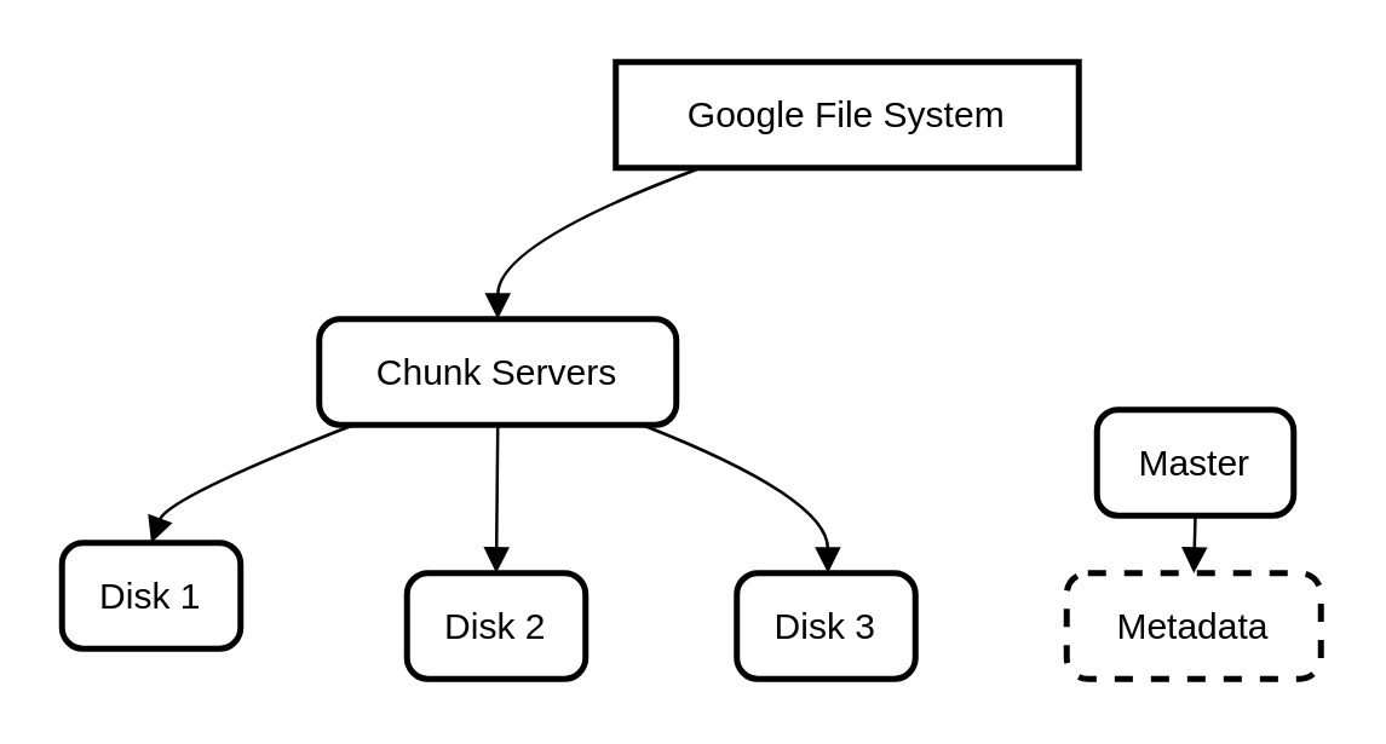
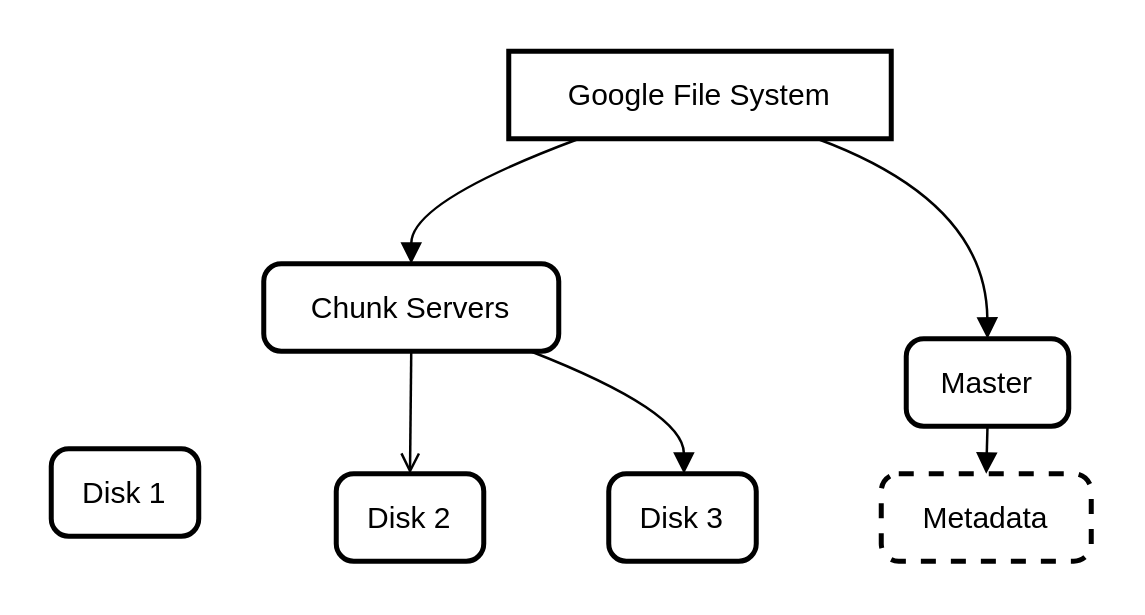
  <mxCell id="0" />
  <mxCell id="1" parent="0" />
  <mxCell id="2" value="Google File System" style="whiteSpace=wrap;strokeWidth=2;" vertex="1" parent="1"><mxGeometry x="203" width="153" height="35" as="geometry" y="20" /></mxCell>
  <mxCell id="3" value="Chunk Servers" style="rounded=1;absoluteArcSize=1;arcSize=14;whiteSpace=wrap;strokeWidth=2;" vertex="1" parent="1"><mxGeometry x="105" y="105" width="118" height="35" as="geometry" /></mxCell>
  <mxCell id="4" value="Master" style="rounded=1;absoluteArcSize=1;arcSize=14;whiteSpace=wrap;strokeWidth=2;" vertex="1" parent="1"><mxGeometry x="362" y="135" width="65" height="35" as="geometry" /></mxCell>
  <mxCell id="5" value="Disk 1" style="rounded=1;absoluteArcSize=1;arcSize=14;whiteSpace=wrap;strokeWidth=2;" vertex="1" parent="1"><mxGeometry x="20" y="179" width="59" height="35" as="geometry" /></mxCell>
  <mxCell id="6" value="Disk 2" style="rounded=1;absoluteArcSize=1;arcSize=14;whiteSpace=wrap;strokeWidth=2;" vertex="1" parent="1"><mxGeometry x="134" y="189" width="59" height="35" as="geometry" /></mxCell>
  <mxCell id="7" value="Disk 3" style="rounded=1;absoluteArcSize=1;arcSize=14;whiteSpace=wrap;strokeWidth=2;" vertex="1" parent="1"><mxGeometry x="243" y="189" width="59" height="35" as="geometry" /></mxCell>
  <mxCell id="8" value="Metadata" style="rounded=1;absoluteArcSize=1;arcSize=14;whiteSpace=wrap;strokeWidth=2;dashed=1;" vertex="1" parent="1"><mxGeometry x="352" y="189" width="84" height="35" as="geometry" /></mxCell>
  <mxCell id="9" value="" style="curved=1;startArrow=none;endArrow=block;exitX=0.19;exitY=0.99;entryX=0.5;entryY=-0.01;" edge="1" parent="1" source="2" target="3"><mxGeometry relative="1" as="geometry"><Array as="points"><mxPoint x="164" y="80" /></Array></mxGeometry></mxCell>
- <mxCell id="11" value="" style="curved=1;startArrow=none;endArrow=block;exitX=0.12;exitY=0.97;entryX=0.5;entryY=0;" edge="1" parent="1" source="3" target="5"><mxGeometry relative="1" as="geometry"><Array as="points"><mxPoint x="55" y="164" /></Array></mxGeometry></mxCell>
- <mxCell id="12" value="" style="curved=1;startArrow=none;endArrow=block;exitX=0.5;exitY=0.97;entryX=0.5;entryY=0;" edge="1" parent="1" source="3" target="6"><mxGeometry relative="1" as="geometry"><Array as="points" /></mxGeometry></mxCell>
+ <mxCell id="10" value="" style="curved=1;startArrow=none;endArrow=block;exitX=0.8;exitY=0.99;entryX=0.5;entryY=-0.01;" edge="1" parent="1" source="2" target="4"><mxGeometry relative="1" as="geometry"><Array as="points"><mxPoint x="394" y="80" /></Array></mxGeometry></mxCell>
+ <mxCell id="12" value="" style="curved=1;startArrow=none;endArrow=open;exitX=0.5;exitY=0.97;entryX=0.5;entryY=0;" edge="1" parent="1" source="3" target="6"><mxGeometry relative="1" as="geometry"><Array as="points" /></mxGeometry></mxCell>
  <mxCell id="13" value="" style="curved=1;startArrow=none;endArrow=block;exitX=0.88;exitY=0.97;entryX=0.51;entryY=0;" edge="1" parent="1" source="3" target="7"><mxGeometry relative="1" as="geometry"><Array as="points"><mxPoint x="273" y="164" /></Array></mxGeometry></mxCell>
  <mxCell id="14" value="" style="curved=1;startArrow=none;endArrow=block;exitX=0.5;exitY=0.97;entryX=0.5;entryY=0;" edge="1" parent="1" source="4" target="8"><mxGeometry relative="1" as="geometry"><Array as="points" /></mxGeometry></mxCell>
